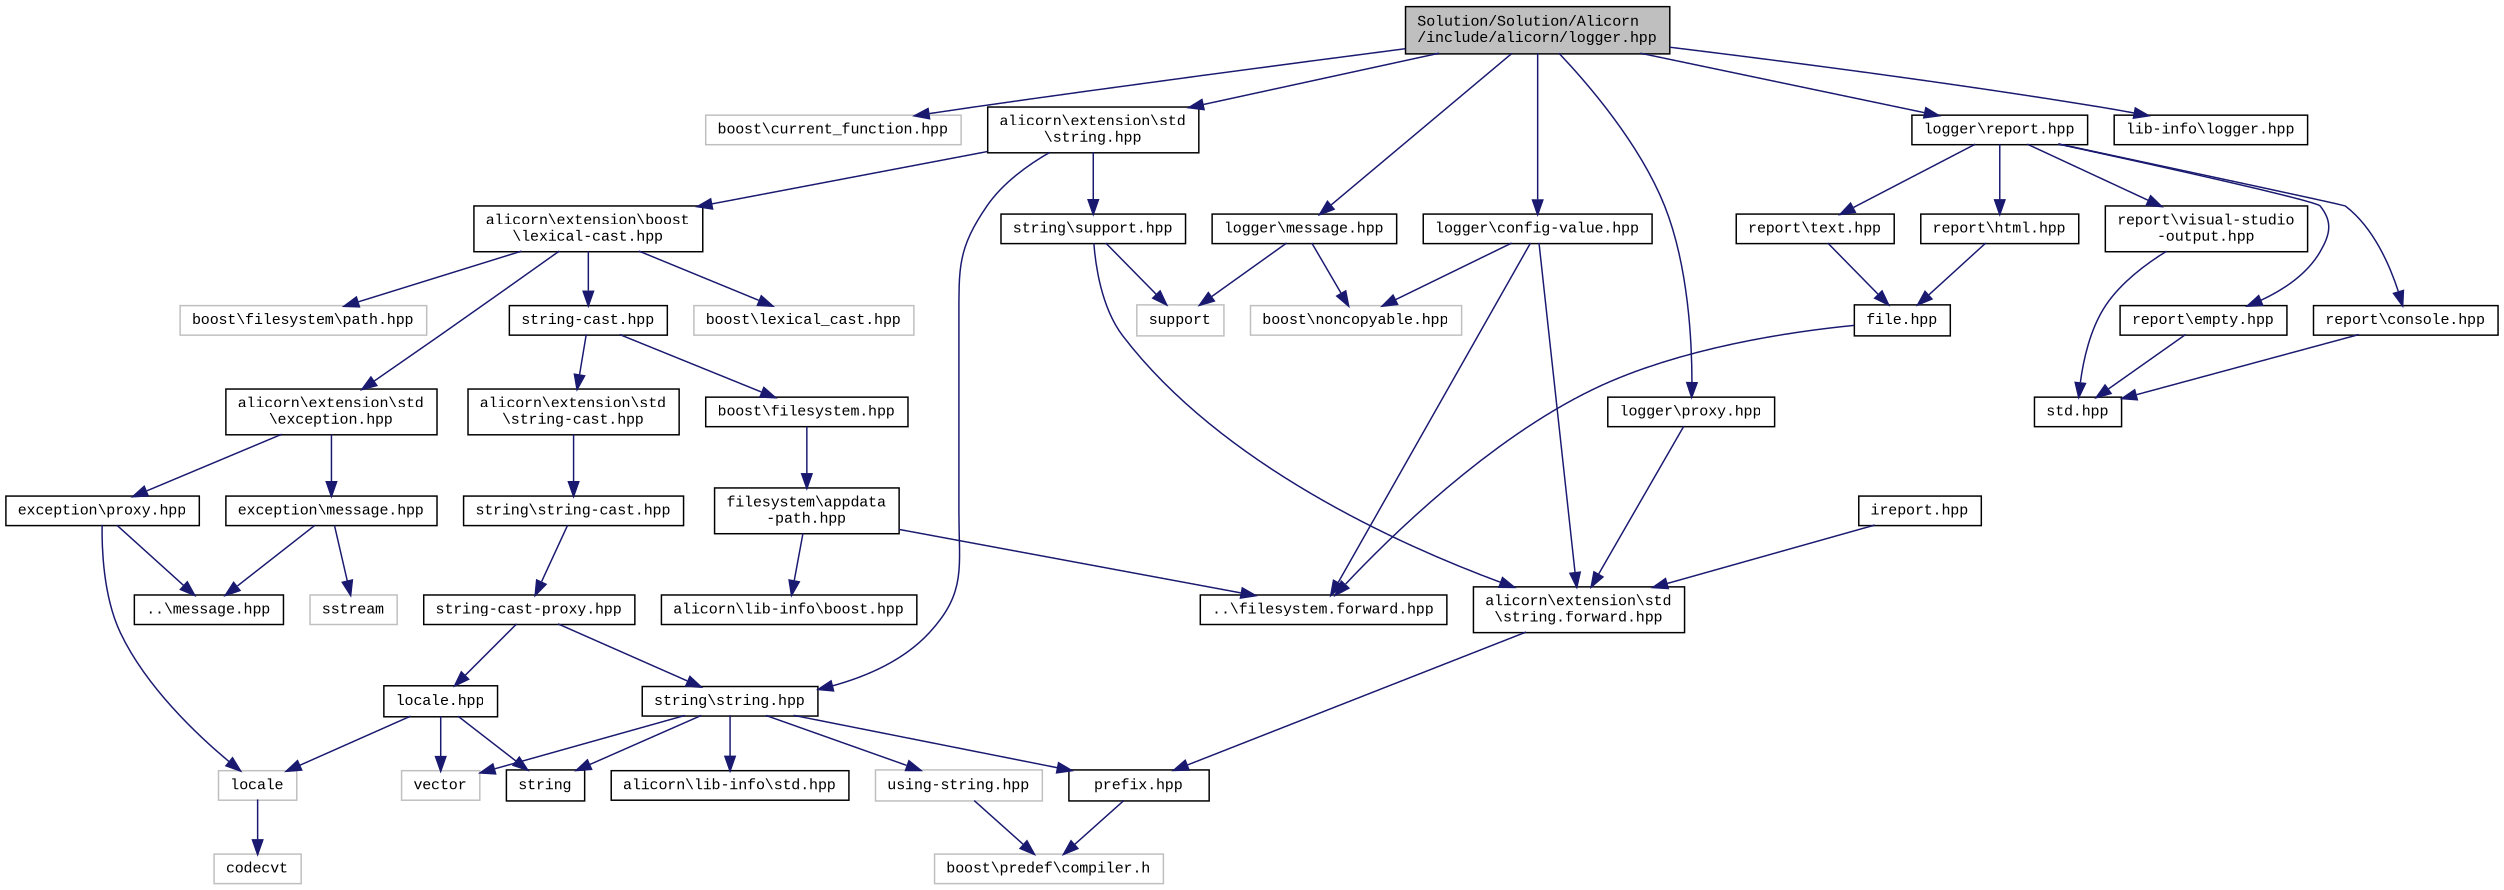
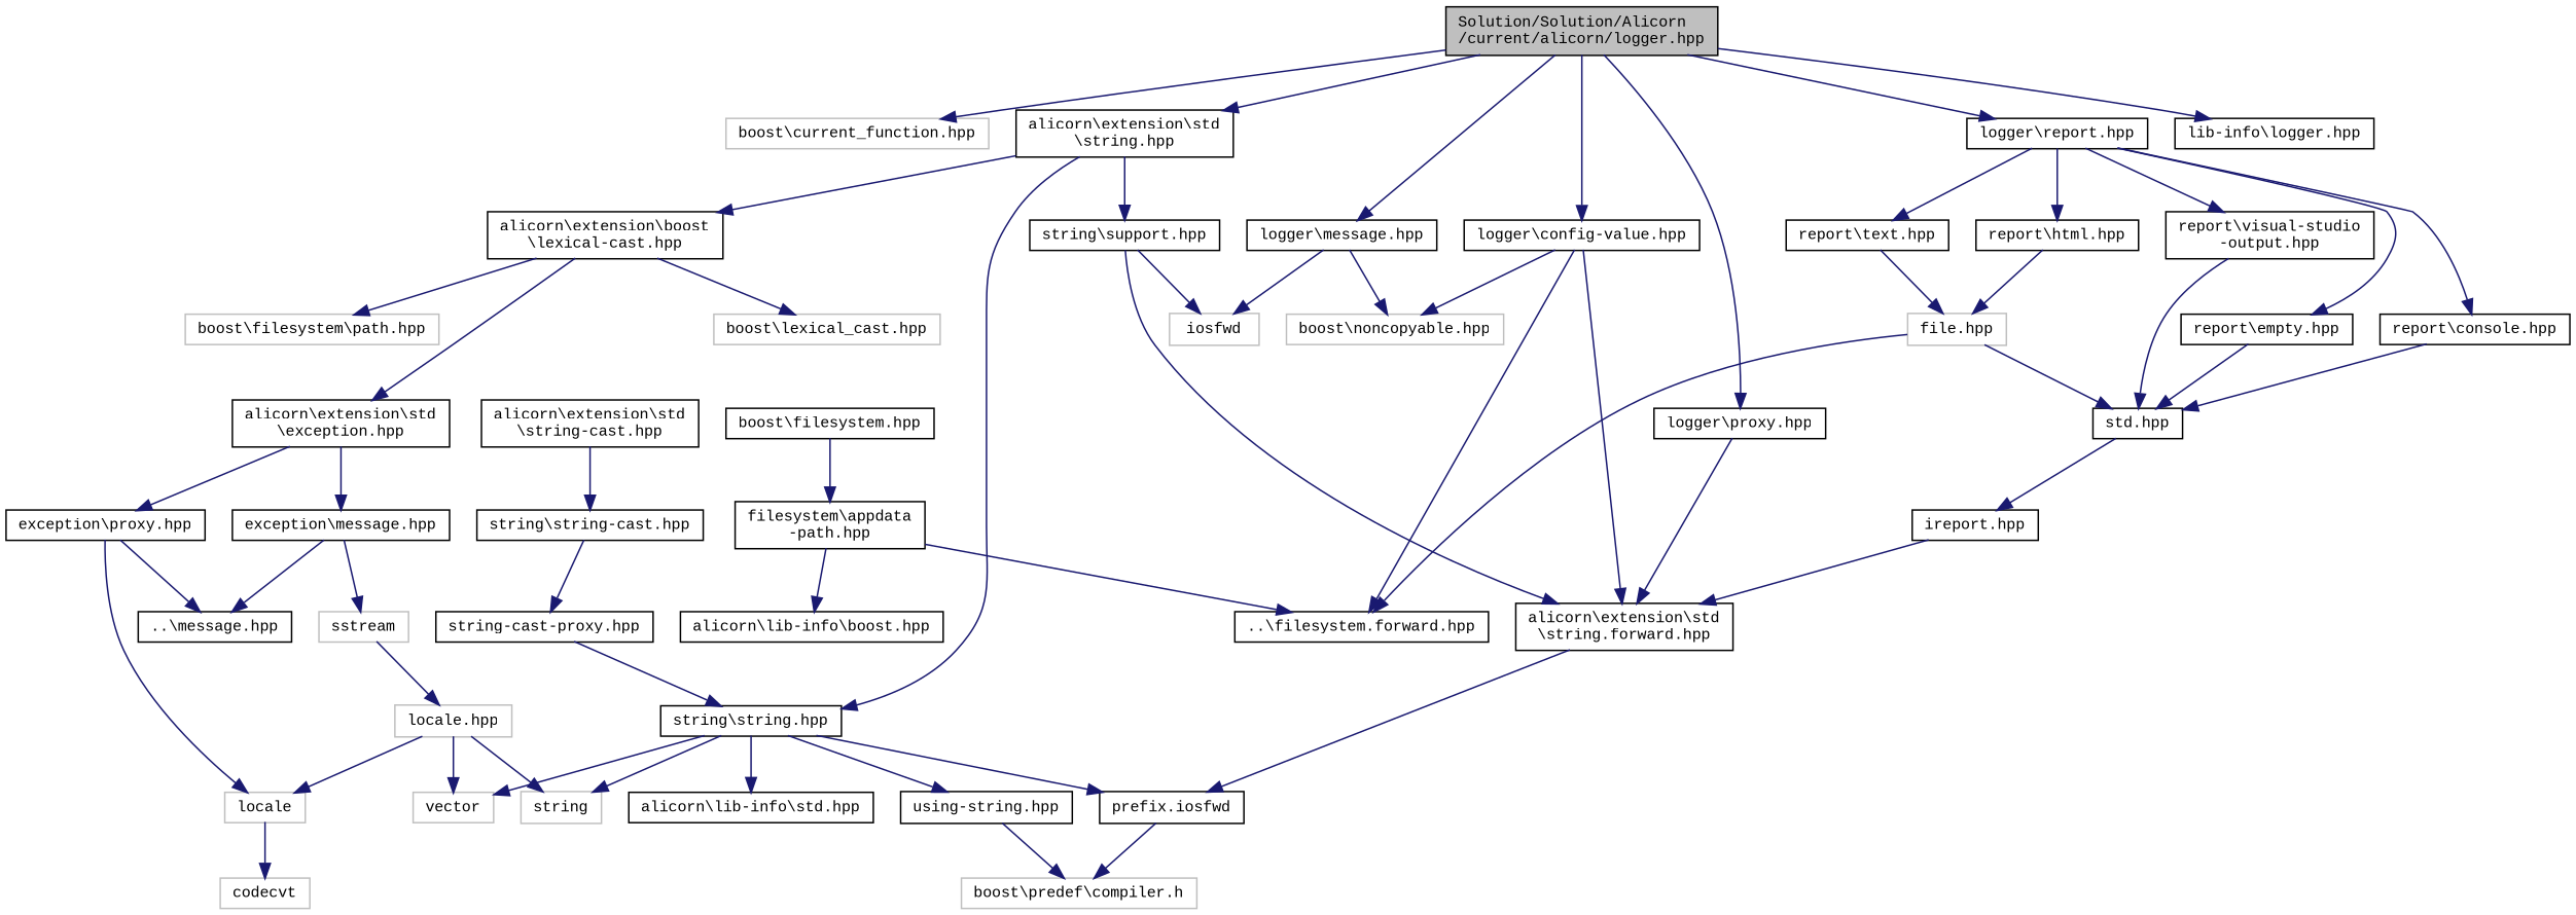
  digraph {
    fontname="Liberation Mono"
    node [color=black fillcolor=white fontname="Liberation Mono" fontsize=10 shape=record style=filled]
    edge [color=midnightblue fontname="Liberation Mono" fontsize=10 labelfontname=Verdana labelfontsize=10 style=solid]
-   n1 [fillcolor=grey75 fontcolor=black height=0.2 label="Solution/Solution/Alicorn\l/include/alicorn/logger.hpp" width=0.4]
+   n1 [fillcolor=grey75 fontcolor=black height=0.2 label="Solution/Solution/Alicorn\l/current/alicorn/logger.hpp" width=0.4]
    n2 [color=grey75 height=0.2 label="boost\\current_function.hpp" width=0.4]
    n3 [height=0.2 label="alicorn\\extension\\std\l\\string.hpp" width=0.4]
    n4 [height=0.2 label="logger\\config-value.hpp" width=0.4]
    n5 [height=0.2 label="logger\\report.hpp" width=0.4]
    n6 [height=0.2 label="logger\\message.hpp" width=0.4]
    n7 [height=0.2 label="logger\\proxy.hpp" width=0.4]
    n8 [height=0.2 label="lib-info\\logger.hpp" width=0.4]
    n9 [height=0.2 label="string\\string.hpp" width=0.4]
    n10 [height=0.2 label="string\\support.hpp" width=0.4]
    n11 [height=0.2 label="alicorn\\extension\\boost\l\\lexical-cast.hpp" width=0.4]
    n12 [height=0.2 label="alicorn\\extension\\std\l\\string.forward.hpp" width=0.4]
    n13 [height=0.2 label="..\\filesystem.forward.hpp" width=0.4]
    n14 [color=grey75 height=0.2 label="boost\\noncopyable.hpp" width=0.4]
    n15 [height=0.2 label="report\\empty.hpp" width=0.4]
    n16 [height=0.2 label="report\\text.hpp" width=0.4]
    n17 [height=0.2 label="report\\html.hpp" width=0.4]
    n18 [height=0.2 label="report\\console.hpp" width=0.4]
    n19 [height=0.2 label="report\\visual-studio\l-output.hpp" width=0.4]
-   n20 [color=grey75 height=0.2 label=support width=0.4]
-   n21 [height=0.2 label=string width=0.4]
+   n20 [color=grey75 height=0.2 label=iosfwd width=0.4]
+   n21 [color=grey75 height=0.2 label=string width=0.4]
    n22 [color=grey75 height=0.2 label=vector width=0.4]
    n23 [height=0.2 label="alicorn\\lib-info\\std.hpp" width=0.4]
-   n24 [height=0.2 label="prefix.hpp" width=0.4]
-   n25 [color=grey75 height=0.2 label="using-string.hpp" width=0.4]
+   n24 [height=0.2 label="prefix.iosfwd" width=0.4]
+   n25 [height=0.2 label="using-string.hpp" width=0.4]
    n26 [color=grey75 height=0.2 label="boost\\lexical_cast.hpp" width=0.4]
    n27 [color=grey75 height=0.2 label="boost\\filesystem\\path.hpp" width=0.4]
    n28 [height=0.2 label="alicorn\\extension\\std\l\\exception.hpp" width=0.4]
-   n29 [height=0.2 label="string-cast.hpp" width=0.4]
    n30 [color=grey75 height=0.2 label="boost\\predef\\compiler.h" width=0.4]
    n31 [height=0.2 label="exception\\proxy.hpp" width=0.4]
    n32 [height=0.2 label="exception\\message.hpp" width=0.4]
    n33 [height=0.2 label="alicorn\\extension\\std\l\\string-cast.hpp" width=0.4]
    n34 [height=0.2 label="boost\\filesystem.hpp" width=0.4]
    n35 [color=grey75 height=0.2 label=locale width=0.4]
    n36 [height=0.2 label="..\\message.hpp" width=0.4]
    n37 [color=grey75 height=0.2 label=sstream width=0.4]
    n38 [color=grey75 height=0.2 label=codecvt width=0.4]
    n39 [height=0.2 label="string\\string-cast.hpp" width=0.4]
    n40 [height=0.2 label="filesystem\\appdata\l-path.hpp" width=0.4]
    n41 [height=0.2 label="string-cast-proxy.hpp" width=0.4]
-   n42 [height=0.2 label="locale.hpp" width=0.4]
+   n42 [color=grey75 height=0.2 label="locale.hpp" width=0.4]
    n43 [height=0.2 label="alicorn\\lib-info\\boost.hpp" width=0.4]
    n44 [height=0.2 label="std.hpp" width=0.4]
-   n45 [height=0.2 label="file.hpp" width=0.4]
+   n45 [color=grey75 height=0.2 label="file.hpp" width=0.4]
    n46 [height=0.2 label="ireport.hpp" width=0.4]
    n1 -> n2
    n1 -> n3
    n1 -> n4
    n1 -> n5
    n1 -> n6
    n1 -> n7
    n1 -> n8
    n3 -> n9
    n3 -> n10
    n3 -> n11
    n4 -> n12
    n4 -> n13
    n4 -> n14
    n5 -> n15
    n5 -> n16
    n5 -> n17
    n5 -> n18
    n5 -> n19
    n6 -> n14
    n6 -> n20
    n7 -> n12
    n9 -> n21
    n9 -> n22
    n9 -> n23
    n9 -> n24
    n9 -> n25
    n10 -> n12
    n10 -> n20
    n11 -> n26
    n11 -> n27
    n11 -> n28
-   n11 -> n29
    n12 -> n24
    n15 -> n44
    n16 -> n45
    n17 -> n45
    n18 -> n44
    n19 -> n44
    n24 -> n30
    n25 -> n30
    n28 -> n31
    n28 -> n32
-   n29 -> n33
-   n29 -> n34
    n31 -> n35
    n31 -> n36
    n32 -> n36
    n32 -> n37
    n33 -> n39
    n34 -> n40
    n35 -> n38
    n39 -> n41
    n40 -> n13
    n40 -> n43
    n41 -> n9
-   n41 -> n42
+   n37 -> n42
    n42 -> n21
    n42 -> n22
    n42 -> n35
+   n44 -> n46
    n45 -> n13
+   n45 -> n44
    n46 -> n12
  }
